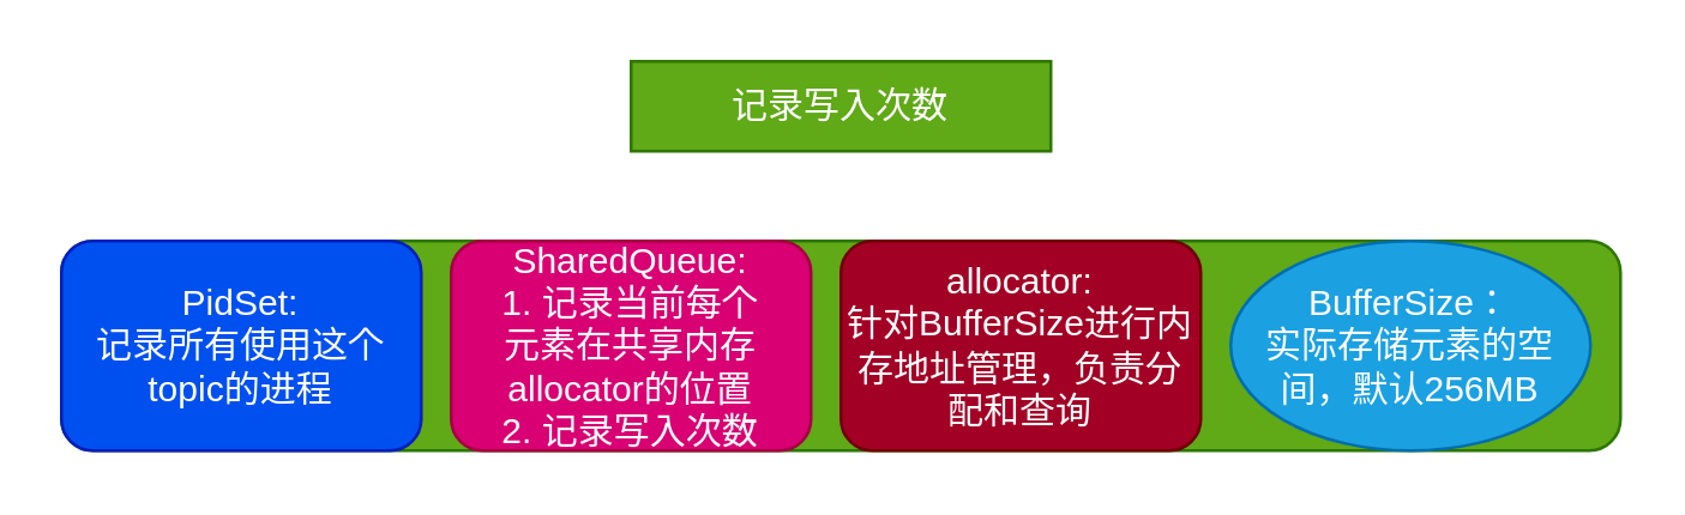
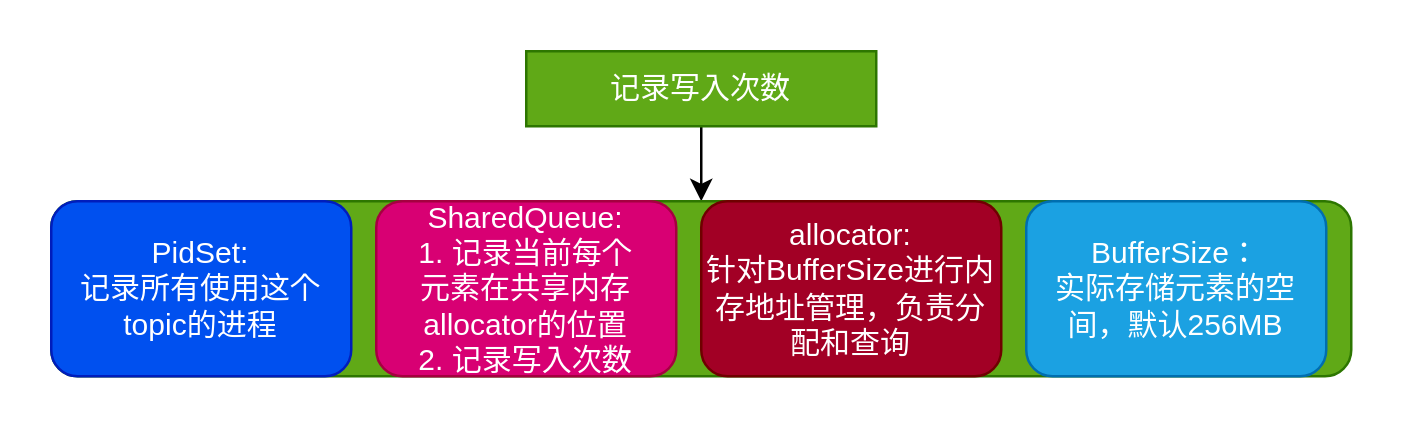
  <mxCell id="0" />
  <mxCell id="1" parent="0" />
+ <mxCell id="2" value="" style="edgeStyle=orthogonalEdgeStyle;rounded=0;orthogonalLoop=1;jettySize=auto;html=1;entryX=0;entryY=0;entryDx=0;entryDy=0;" edge="1" parent="1" source="3" target="7"><mxGeometry relative="1" as="geometry" /></mxCell>
  <mxCell id="3" value="记录写入次数" style="text;html=1;strokeColor=#2D7600;fillColor=#60a917;align=center;verticalAlign=middle;whiteSpace=wrap;rounded=0;fontColor=#ffffff;" vertex="1" parent="1"><mxGeometry x="210" y="20" width="140" height="30" as="geometry" /></mxCell>
  <mxCell id="4" value="" style="rounded=1;whiteSpace=wrap;html=1;fillColor=#60a917;fontColor=#ffffff;strokeColor=#2D7600;" vertex="1" parent="1"><mxGeometry x="20" y="80" width="520" height="70" as="geometry" /></mxCell>
  <mxCell id="5" value="PidSet:&lt;br&gt;&lt;span style=&quot;text-align: left&quot;&gt;记录所有使用这个&lt;/span&gt;&lt;br style=&quot;text-align: left&quot;&gt;&lt;span style=&quot;text-align: left&quot;&gt;topic的进程&lt;/span&gt;" style="rounded=1;whiteSpace=wrap;html=1;fillColor=#0050ef;fontColor=#ffffff;strokeColor=#001DBC;" vertex="1" parent="1"><mxGeometry x="20" y="80" width="120" height="70" as="geometry" /></mxCell>
  <mxCell id="6" value="SharedQueue:&lt;br&gt;&lt;div style=&quot;text-align: left&quot;&gt;1. 记录当前每个&lt;/div&gt;&lt;span style=&quot;text-align: left&quot;&gt;元素在共享内存&lt;br&gt;allocator的位置&lt;/span&gt;&lt;br style=&quot;text-align: left&quot;&gt;&lt;span style=&quot;text-align: left&quot;&gt;2. 记录写入次数&lt;br&gt;&lt;/span&gt;" style="rounded=1;whiteSpace=wrap;html=1;fillColor=#d80073;fontColor=#ffffff;strokeColor=#A50040;" vertex="1" parent="1"><mxGeometry x="150" y="80" width="120" height="70" as="geometry" /></mxCell>
  <mxCell id="7" value="allocator:&lt;br&gt;针对BufferSize进行内存地址管理，负责分配和查询" style="rounded=1;whiteSpace=wrap;html=1;fillColor=#a20025;fontColor=#ffffff;strokeColor=#6F0000;" vertex="1" parent="1"><mxGeometry x="280" y="80" width="120" height="70" as="geometry" /></mxCell>
- <mxCell id="8" value="BufferSize：&lt;br&gt;实际存储元素的空间，默认256MB" style="ellipse;whiteSpace=wrap;html=1;fillColor=#1ba1e2;fontColor=#ffffff;strokeColor=#006EAF;" vertex="1" parent="1"><mxGeometry x="410" y="80" width="120" height="70" as="geometry" /></mxCell>
+ <mxCell id="8" value="BufferSize：&lt;br&gt;实际存储元素的空间，默认256MB" style="rounded=1;whiteSpace=wrap;html=1;fillColor=#1ba1e2;fontColor=#ffffff;strokeColor=#006EAF;" vertex="1" parent="1"><mxGeometry x="410" y="80" width="120" height="70" as="geometry" /></mxCell>
